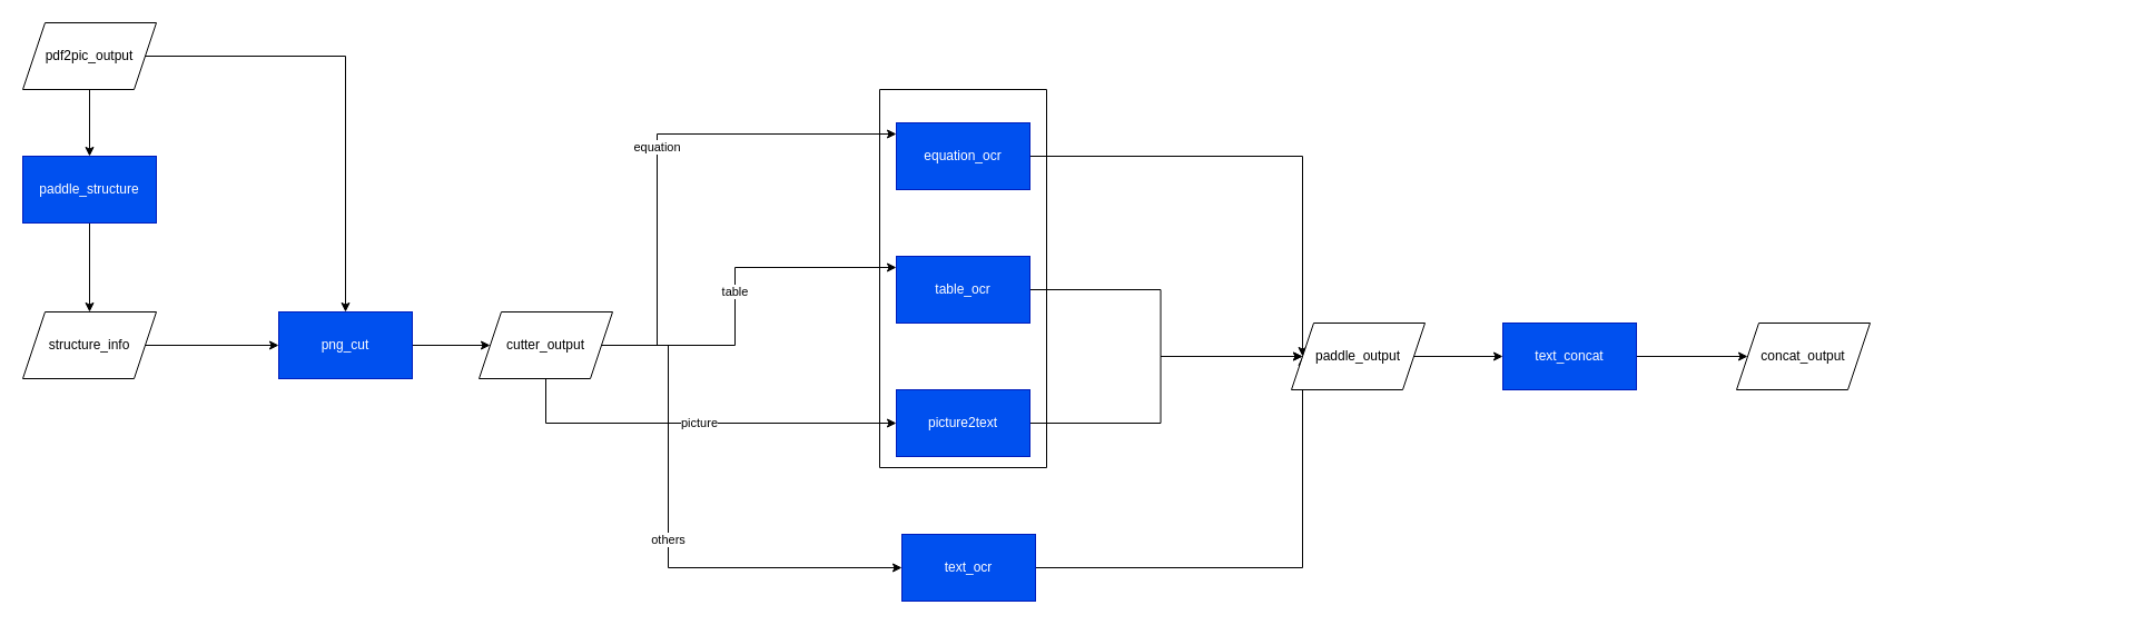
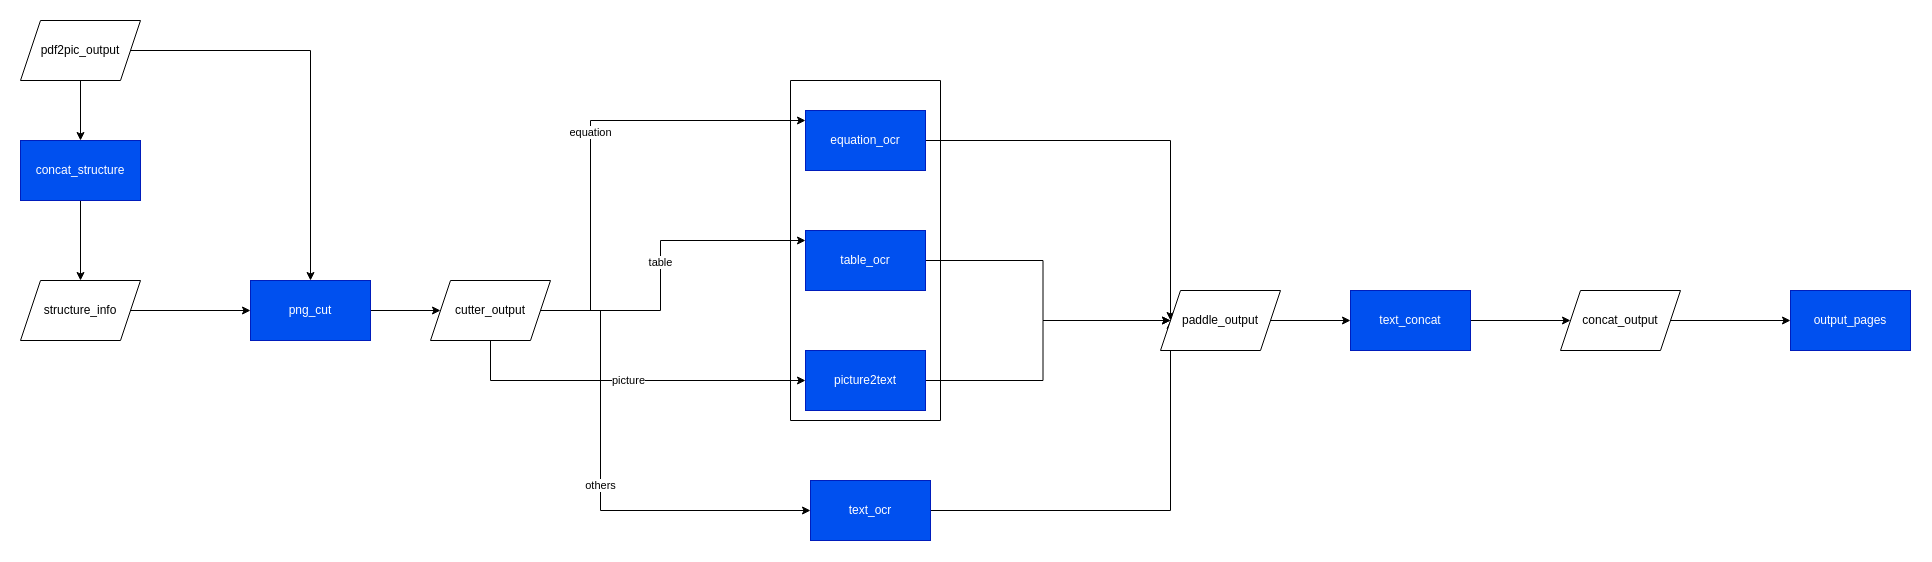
  <mxCell id="0" />
  <mxCell id="1" parent="0" />
  <mxCell id="2" value="" style="edgeStyle=orthogonalEdgeStyle;rounded=0;orthogonalLoop=1;jettySize=auto;html=1;" parent="1" source="3" target="19" edge="1"><mxGeometry relative="1" as="geometry" /></mxCell>
- <mxCell id="3" value="paddle_structure" style="whiteSpace=wrap;html=1;fillColor=#0050ef;fontColor=#ffffff;strokeColor=#001DBC;" parent="1" vertex="1"><mxGeometry x="20" y="140" width="120" height="60" as="geometry" /></mxCell>
+ <mxCell id="3" value="concat_structure" style="whiteSpace=wrap;html=1;fillColor=#0050ef;fontColor=#ffffff;strokeColor=#001DBC;" parent="1" vertex="1"><mxGeometry x="20" y="140" width="120" height="60" as="geometry" /></mxCell>
  <mxCell id="4" style="edgeStyle=orthogonalEdgeStyle;rounded=0;orthogonalLoop=1;jettySize=auto;html=1;entryX=0;entryY=0.5;entryDx=0;entryDy=0;" parent="1" source="5" target="20" edge="1"><mxGeometry relative="1" as="geometry" /></mxCell>
  <mxCell id="5" value="png_cut" style="whiteSpace=wrap;html=1;fillColor=#0050ef;fontColor=#ffffff;strokeColor=#001DBC;" parent="1" vertex="1"><mxGeometry x="250" y="280" width="120" height="60" as="geometry" /></mxCell>
  <mxCell id="6" value="equation" style="edgeStyle=orthogonalEdgeStyle;rounded=0;orthogonalLoop=1;jettySize=auto;html=1;exitX=1;exitY=0.5;exitDx=0;exitDy=0;" parent="1" source="20" target="31" edge="1"><mxGeometry relative="1" as="geometry"><mxPoint x="730" y="120" as="sourcePoint" /><Array as="points"><mxPoint x="590" y="310" /><mxPoint x="590" y="120" /></Array></mxGeometry></mxCell>
  <mxCell id="7" value="table" style="edgeStyle=orthogonalEdgeStyle;rounded=0;orthogonalLoop=1;jettySize=auto;html=1;exitX=1;exitY=0.5;exitDx=0;exitDy=0;" parent="1" source="20" target="30" edge="1"><mxGeometry relative="1" as="geometry"><mxPoint x="730" y="240" as="sourcePoint" /><Array as="points"><mxPoint x="660" y="310" /><mxPoint x="660" y="240" /></Array></mxGeometry></mxCell>
  <mxCell id="8" value="picture" style="edgeStyle=orthogonalEdgeStyle;rounded=0;orthogonalLoop=1;jettySize=auto;html=1;" parent="1" source="20" target="29" edge="1"><mxGeometry relative="1" as="geometry"><mxPoint x="730" y="380" as="sourcePoint" /><Array as="points"><mxPoint x="490" y="380" /></Array></mxGeometry></mxCell>
  <mxCell id="9" value="others" style="edgeStyle=orthogonalEdgeStyle;rounded=0;orthogonalLoop=1;jettySize=auto;html=1;exitX=1;exitY=0.5;exitDx=0;exitDy=0;" parent="1" source="20" target="14" edge="1"><mxGeometry relative="1" as="geometry"><mxPoint x="730" y="510" as="sourcePoint" /><Array as="points"><mxPoint x="600" y="310" /><mxPoint x="600" y="510" /></Array></mxGeometry></mxCell>
  <mxCell id="10" style="edgeStyle=orthogonalEdgeStyle;rounded=0;orthogonalLoop=1;jettySize=auto;html=1;entryX=0;entryY=0.5;entryDx=0;entryDy=0;" parent="1" source="31" target="22" edge="1"><mxGeometry relative="1" as="geometry" /></mxCell>
  <mxCell id="11" style="edgeStyle=orthogonalEdgeStyle;rounded=0;orthogonalLoop=1;jettySize=auto;html=1;entryX=0;entryY=0.5;entryDx=0;entryDy=0;" parent="1" source="30" target="22" edge="1"><mxGeometry relative="1" as="geometry" /></mxCell>
  <mxCell id="12" style="edgeStyle=orthogonalEdgeStyle;rounded=0;orthogonalLoop=1;jettySize=auto;html=1;entryX=0;entryY=0.5;entryDx=0;entryDy=0;" parent="1" source="29" target="22" edge="1"><mxGeometry relative="1" as="geometry" /></mxCell>
  <mxCell id="13" style="edgeStyle=orthogonalEdgeStyle;rounded=0;orthogonalLoop=1;jettySize=auto;html=1;entryX=0;entryY=0.5;entryDx=0;entryDy=0;" parent="1" source="14" target="22" edge="1"><mxGeometry relative="1" as="geometry" /></mxCell>
  <mxCell id="14" value="text_ocr" style="whiteSpace=wrap;html=1;fillColor=#0050ef;fontColor=#ffffff;strokeColor=#001DBC;" parent="1" vertex="1"><mxGeometry x="810" y="480" width="120" height="60" as="geometry" /></mxCell>
  <mxCell id="15" value="" style="edgeStyle=orthogonalEdgeStyle;rounded=0;orthogonalLoop=1;jettySize=auto;html=1;" parent="1" source="17" target="3" edge="1"><mxGeometry relative="1" as="geometry" /></mxCell>
  <mxCell id="16" style="edgeStyle=orthogonalEdgeStyle;rounded=0;orthogonalLoop=1;jettySize=auto;html=1;entryX=0.5;entryY=0;entryDx=0;entryDy=0;" parent="1" source="17" target="5" edge="1"><mxGeometry relative="1" as="geometry" /></mxCell>
  <mxCell id="17" value="pdf2pic_output" style="shape=parallelogram;perimeter=parallelogramPerimeter;whiteSpace=wrap;html=1;fixedSize=1;" parent="1" vertex="1"><mxGeometry x="20" y="20" width="120" height="60" as="geometry" /></mxCell>
  <mxCell id="18" value="" style="edgeStyle=orthogonalEdgeStyle;rounded=0;orthogonalLoop=1;jettySize=auto;html=1;" parent="1" source="19" target="5" edge="1"><mxGeometry relative="1" as="geometry" /></mxCell>
  <mxCell id="19" value="structure_info" style="shape=parallelogram;perimeter=parallelogramPerimeter;whiteSpace=wrap;html=1;fixedSize=1;" parent="1" vertex="1"><mxGeometry x="20" y="280" width="120" height="60" as="geometry" /></mxCell>
  <mxCell id="20" value="cutter_output" style="shape=parallelogram;perimeter=parallelogramPerimeter;whiteSpace=wrap;html=1;fixedSize=1;" parent="1" vertex="1"><mxGeometry x="430" y="280" width="120" height="60" as="geometry" /></mxCell>
  <mxCell id="21" value="" style="edgeStyle=orthogonalEdgeStyle;rounded=0;orthogonalLoop=1;jettySize=auto;html=1;" parent="1" source="22" target="24" edge="1"><mxGeometry relative="1" as="geometry" /></mxCell>
  <mxCell id="22" value="paddle_output" style="shape=parallelogram;perimeter=parallelogramPerimeter;whiteSpace=wrap;html=1;fixedSize=1;" parent="1" vertex="1"><mxGeometry x="1160" y="290" width="120" height="60" as="geometry" /></mxCell>
  <mxCell id="23" value="" style="edgeStyle=orthogonalEdgeStyle;rounded=0;orthogonalLoop=1;jettySize=auto;html=1;" parent="1" source="24" target="26" edge="1"><mxGeometry relative="1" as="geometry" /></mxCell>
  <mxCell id="24" value="text_concat" style="whiteSpace=wrap;html=1;fillColor=#0050ef;fontColor=#ffffff;strokeColor=#001DBC;" parent="1" vertex="1"><mxGeometry x="1350" y="290" width="120" height="60" as="geometry" /></mxCell>
+ <mxCell id="25" value="" style="edgeStyle=orthogonalEdgeStyle;rounded=0;orthogonalLoop=1;jettySize=auto;html=1;" parent="1" source="26" target="27" edge="1"><mxGeometry relative="1" as="geometry" /></mxCell>
  <mxCell id="26" value="concat_output" style="shape=parallelogram;perimeter=parallelogramPerimeter;whiteSpace=wrap;html=1;fixedSize=1;" parent="1" vertex="1"><mxGeometry x="1560" y="290" width="120" height="60" as="geometry" /></mxCell>
+ <mxCell id="27" value="output_pages" style="whiteSpace=wrap;html=1;fillColor=#0050ef;fontColor=#ffffff;strokeColor=#001DBC;" parent="1" vertex="1"><mxGeometry x="1790" y="290" width="120" height="60" as="geometry" /></mxCell>
  <mxCell id="28" value="" style="swimlane;startSize=0;" vertex="1" parent="1"><mxGeometry x="790" y="80" width="150" height="340" as="geometry" /></mxCell>
  <mxCell id="29" value="picture2text" style="whiteSpace=wrap;html=1;fillColor=#0050ef;fontColor=#ffffff;strokeColor=#001DBC;" parent="28" vertex="1"><mxGeometry x="15" y="270" width="120" height="60" as="geometry" /></mxCell>
  <mxCell id="30" value="table_ocr" style="whiteSpace=wrap;html=1;fillColor=#0050ef;fontColor=#ffffff;strokeColor=#001DBC;" parent="28" vertex="1"><mxGeometry x="15" y="150" width="120" height="60" as="geometry" /></mxCell>
  <mxCell id="31" value="equation_ocr" style="whiteSpace=wrap;html=1;fillColor=#0050ef;fontColor=#ffffff;strokeColor=#001DBC;" parent="28" vertex="1"><mxGeometry x="15" y="30" width="120" height="60" as="geometry" /></mxCell>
